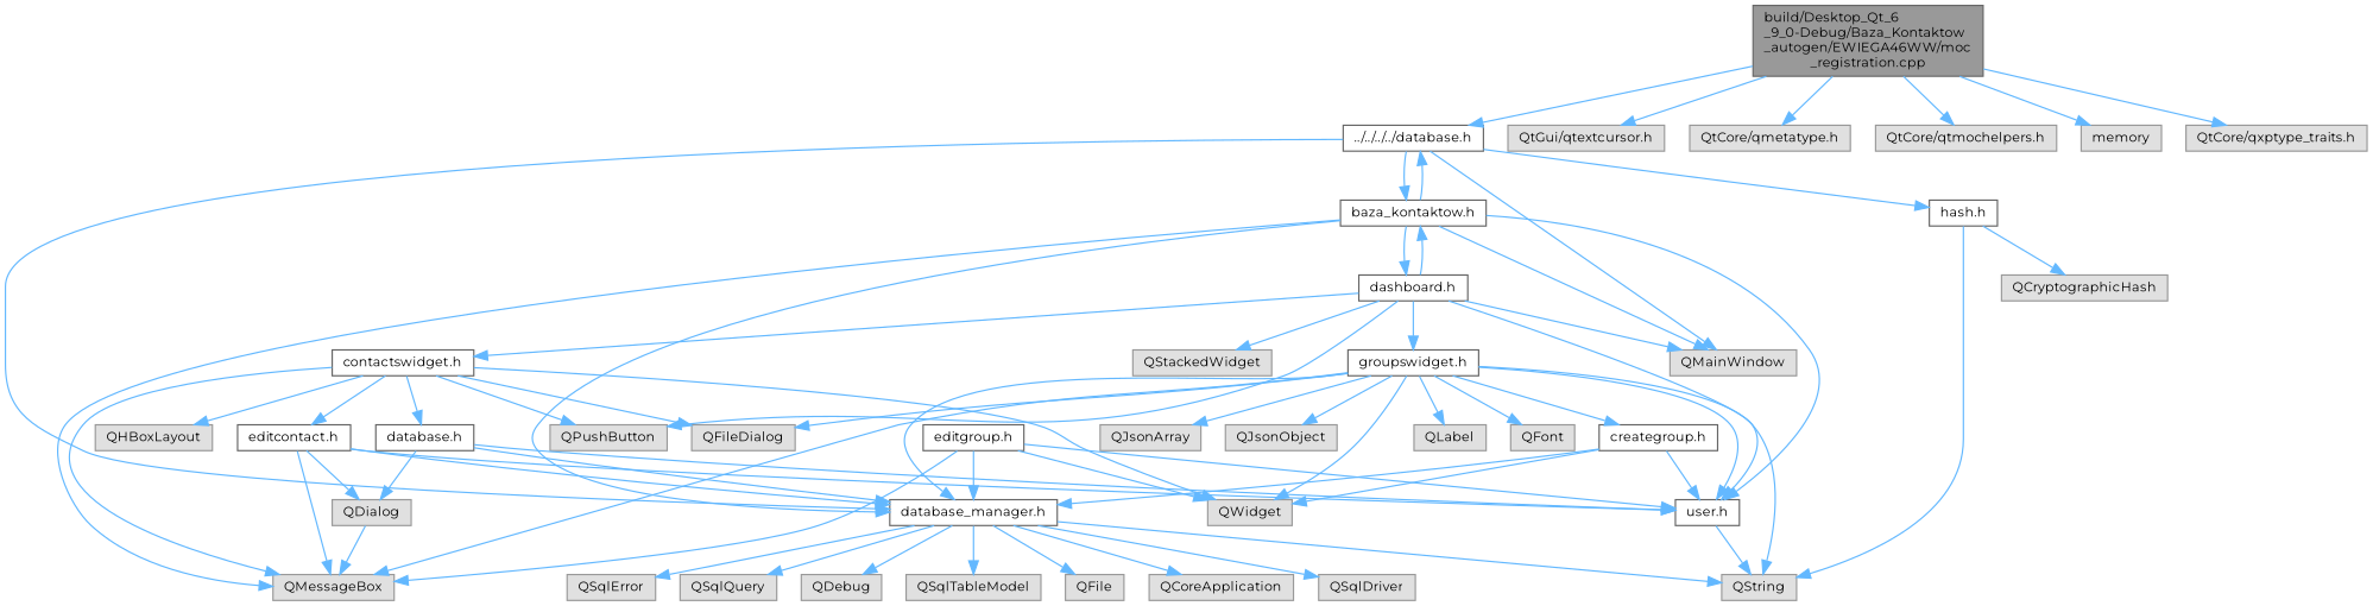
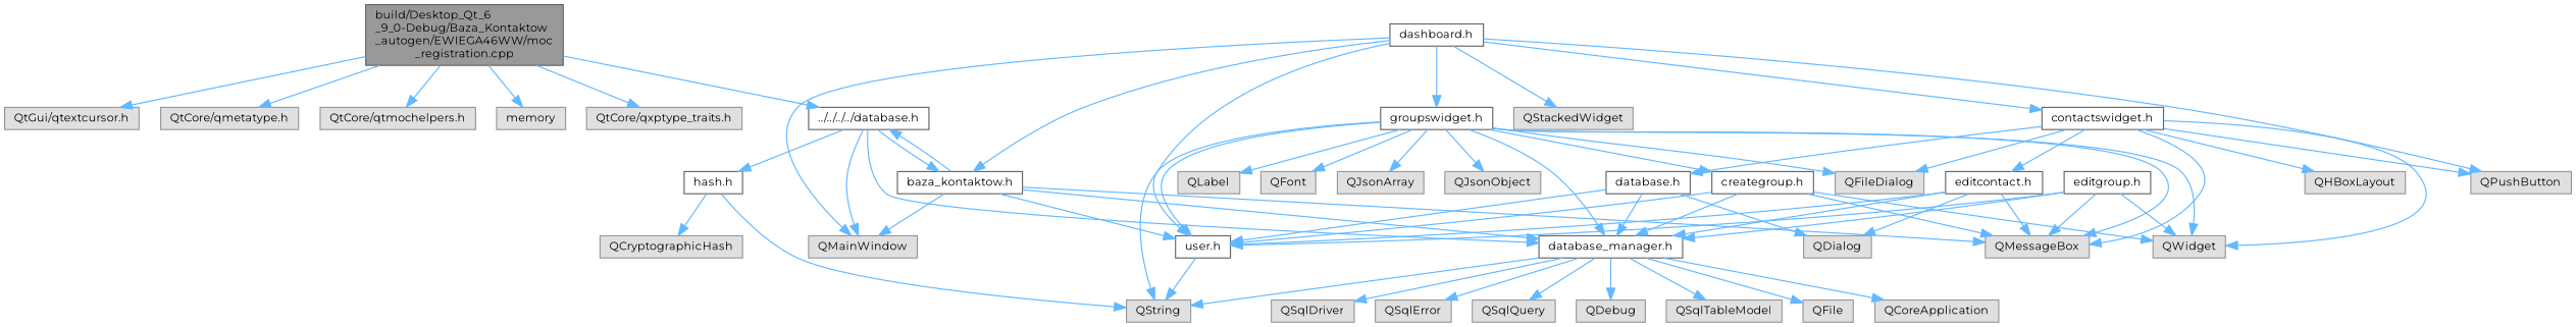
  digraph {
    fontname=Montserrat
    node [color=grey60 fillcolor="#E0E0E0" fontname=Montserrat fontsize=10 shape=box style=filled]
    edge [color=steelblue1 fontname=Montserrat fontsize=10 labelfontname=Helvetica labelfontsize=10 style=solid]
    n1 [color=gray40 fillcolor=grey60 fontcolor=black height=0.2 label="build/Desktop_Qt_6\l_9_0-Debug/Baza_Kontaktow\l_autogen/EWIEGA46WW/moc\l_registration.cpp" width=0.4]
    n2 [color=grey40 fillcolor=white height=0.2 label="../../../../database.h" width=0.4]
    n3 [height=0.2 label="QtGui/qtextcursor.h" width=0.4]
    n4 [height=0.2 label="QtCore/qmetatype.h" width=0.4]
    n5 [height=0.2 label="QtCore/qtmochelpers.h" width=0.4]
    n6 [height=0.2 label=memory width=0.4]
    n7 [height=0.2 label="QtCore/qxptype_traits.h" width=0.4]
    n8 [height=0.2 label=QMainWindow width=0.4]
    n9 [color=grey40 fillcolor=white height=0.2 label="baza_kontaktow.h" width=0.4]
    n10 [color=grey40 fillcolor=white height=0.2 label="database_manager.h" width=0.4]
    n11 [color=grey40 fillcolor=white height=0.2 label="hash.h" width=0.4]
    n12 [height=0.2 label=QMessageBox width=0.4]
    n13 [color=grey40 fillcolor=white height=0.2 label="dashboard.h" width=0.4]
    n14 [color=grey40 fillcolor=white height=0.2 label="user.h" width=0.4]
    n15 [height=0.2 label=QString width=0.4]
    n16 [height=0.2 label=QCoreApplication width=0.4]
    n17 [height=0.2 label=QSqlDriver width=0.4]
    n18 [height=0.2 label=QSqlError width=0.4]
    n19 [height=0.2 label=QSqlQuery width=0.4]
    n20 [height=0.2 label=QDebug width=0.4]
    n21 [height=0.2 label=QSqlTableModel width=0.4]
    n22 [height=0.2 label=QFile width=0.4]
    n23 [height=0.2 label=QCryptographicHash width=0.4]
    n24 [height=0.2 label=QStackedWidget width=0.4]
    n25 [height=0.2 label=QPushButton width=0.4]
    n26 [color=grey40 fillcolor=white height=0.2 label="contactswidget.h" width=0.4]
    n27 [color=grey40 fillcolor=white height=0.2 label="groupswidget.h" width=0.4]
    n28 [height=0.2 label=QWidget width=0.4]
    n29 [height=0.2 label=QHBoxLayout width=0.4]
    n30 [height=0.2 label=QFileDialog width=0.4]
    n31 [color=grey40 fillcolor=white height=0.2 label="database.h" width=0.4]
    n32 [color=grey40 fillcolor=white height=0.2 label="editcontact.h" width=0.4]
    n33 [height=0.2 label=QLabel width=0.4]
    n34 [height=0.2 label=QFont width=0.4]
    n35 [height=0.2 label=QJsonArray width=0.4]
    n36 [height=0.2 label=QJsonObject width=0.4]
    n37 [color=grey40 fillcolor=white height=0.2 label="creategroup.h" width=0.4]
    n38 [height=0.2 label=QDialog width=0.4]
    n39 [color=grey40 fillcolor=white height=0.2 label="editgroup.h" width=0.4]
    n1 -> n2
    n1 -> n3
    n1 -> n4
    n1 -> n5
    n1 -> n6
    n1 -> n7
    n2 -> n8
    n2 -> n9
    n2 -> n10
    n2 -> n11
    n9 -> n2
    n9 -> n8
    n9 -> n10
    n9 -> n12
-   n9 -> n13
    n9 -> n14
    n10 -> n15
    n10 -> n16
    n10 -> n17
    n10 -> n18
    n10 -> n19
    n10 -> n20
    n10 -> n21
    n10 -> n22
    n11 -> n15
    n11 -> n23
    n13 -> n8
    n13 -> n9
    n13 -> n14
    n13 -> n24
    n13 -> n25
    n13 -> n26
    n13 -> n27
    n14 -> n15
    n26 -> n12
    n26 -> n25
    n26 -> n28
    n26 -> n29
    n26 -> n30
    n26 -> n31
    n26 -> n32
    n27 -> n10
    n27 -> n12
    n27 -> n14
    n27 -> n15
    n27 -> n28
    n27 -> n30
    n27 -> n33
    n27 -> n34
    n27 -> n35
    n27 -> n36
    n27 -> n37
    n31 -> n10
    n31 -> n14
    n31 -> n38
    n32 -> n10
    n32 -> n12
    n32 -> n14
    n32 -> n38
    n37 -> n10
-   n38 -> n12
+   n37 -> n12
    n37 -> n14
    n37 -> n28
    n39 -> n10
    n39 -> n12
    n39 -> n14
    n39 -> n28
  }
